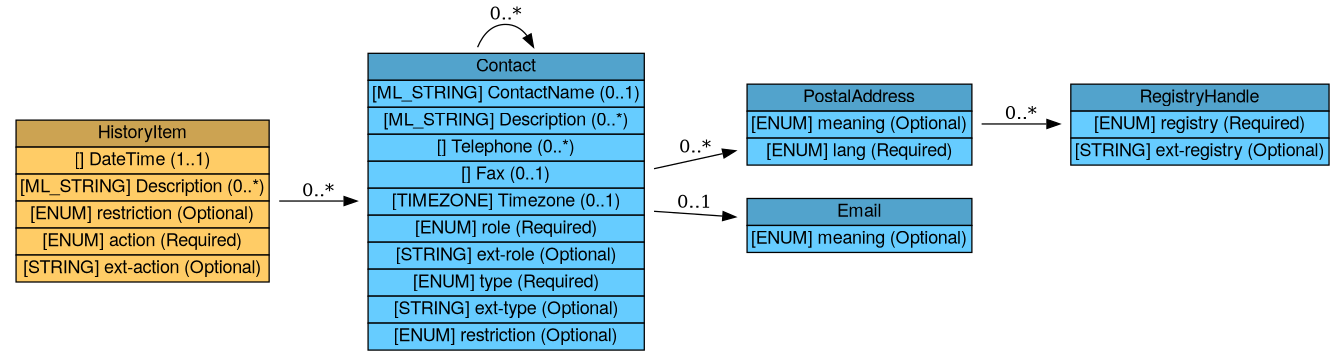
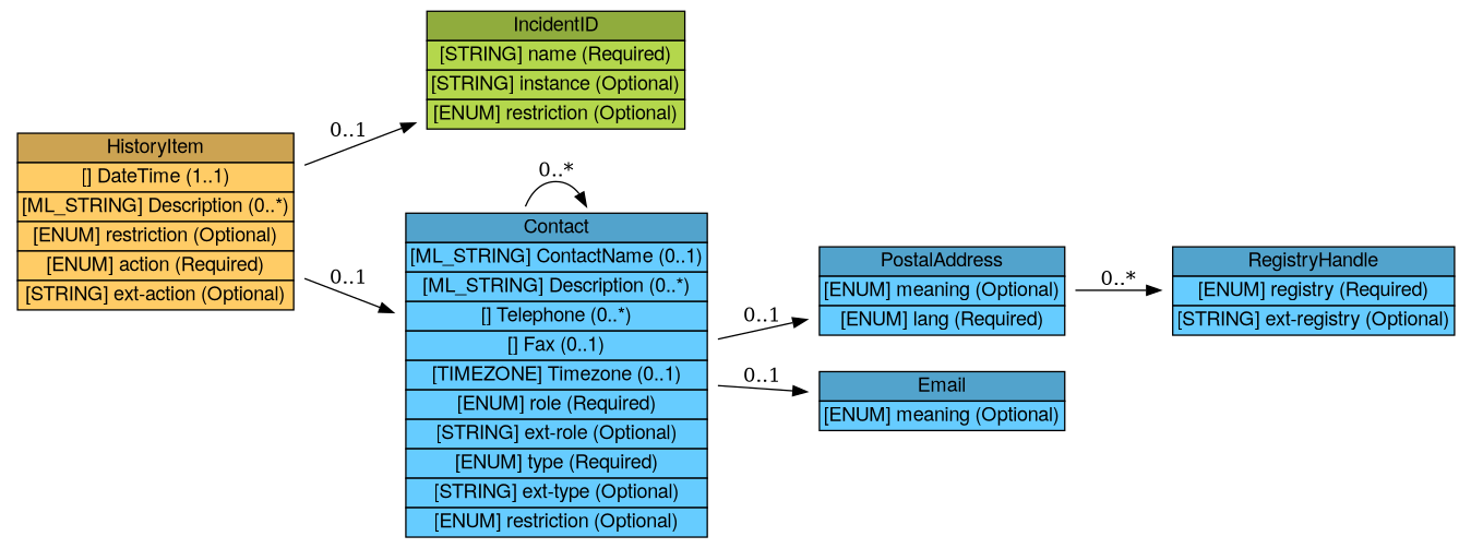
  digraph {
    rankdir=LR
    node [shape=plaintext]
    n1 [height=1.8611 label=<<table BORDER="0" CELLBORDER="1" CELLSPACING="0"> <tr> <td BGCOLOR="#cca352" HREF="/idmef_parser/IODEFv1/HistoryItem.html" TITLE="The HistoryItem class is an entry in the History (Section 3.11) log that documents a particular action or event that occurred in the course of handling the incident. The details of the entry are a free-form description, but each can be categorized with the type attribute. "><FONT FACE="Nimbus Sans L">HistoryItem</FONT></td> </tr>" %<tr><td BGCOLOR="#FFCC66"  HREF="/idmef_parser/IODEFv1/HistoryItem.html" TITLE="Timestamp of this entry in the history log (e.g., when the action described in the Description was taken)."><FONT FACE="Nimbus Sans L">[] DateTime (1..1)</FONT></td></tr>%<tr><td BGCOLOR="#FFCC66"  HREF="/idmef_parser/IODEFv1/HistoryItem.html" TITLE="A free-form textual description of the action or event."><FONT FACE="Nimbus Sans L">[ML_STRING] Description (0..*)</FONT></td></tr>%<tr><td BGCOLOR="#FFCC66"  HREF="/idmef_parser/IODEFv1/HistoryItem.html" TITLE="This attribute has been defined in Section 3.2."><FONT FACE="Nimbus Sans L">[ENUM] restriction (Optional)</FONT></td></tr>%<tr><td BGCOLOR="#FFCC66"  HREF="/idmef_parser/IODEFv1/HistoryItem.html" TITLE="Classifies a performed action or occurrence documented in this history log entry.  As activity will likely have been instigated either through a previously conveyed expectation or internal investigation, this attribute is identical to the category attribute of the Expectation class.  The difference is only one of tense.  When an action is in this class, it has been completed.  See Section 3.13."><FONT FACE="Nimbus Sans L">[ENUM] action (Required)</FONT></td></tr>%<tr><td BGCOLOR="#FFCC66"  HREF="/idmef_parser/IODEFv1/HistoryItem.html" TITLE="A means by which to extend the action attribute.  See Section 5.1."><FONT FACE="Nimbus Sans L">[STRING] ext-action (Optional)</FONT></td></tr>%</table>> width=2.9444]
+   n2 [height=1.2778 label=<<table BORDER="0" CELLBORDER="1" CELLSPACING="0"> <tr> <td BGCOLOR="#90ac3d" HREF="/idmef_parser/IODEFv1/IncidentID.html" TITLE="The IncidentID class represents an incident tracking number that is unique in the context of the CSIRT and identifies the activity characterized in an IODEF Document. This identifier would serve as an index into the CSIRT incident handling system. The combination of the name attribute and the string in the element content MUST be a globally unique identifier describing the activity. Documents generated by a given CSIRT MUST NOT reuse the same value unless they are referencing the same incident. "><FONT FACE="Nimbus Sans L">IncidentID</FONT></td> </tr>" %<tr><td BGCOLOR="#b4d74c"  HREF="/idmef_parser/IODEFv1/IncidentID.html" TITLE="An identifier describing the CSIRT that created the document.  In order to have a globally unique CSIRT name, the fully qualified domain name associated with the CSIRT MUST be used."><FONT FACE="Nimbus Sans L">[STRING] name (Required)</FONT></td></tr>%<tr><td BGCOLOR="#b4d74c"  HREF="/idmef_parser/IODEFv1/IncidentID.html" TITLE="An identifier referencing a subset of the named incident."><FONT FACE="Nimbus Sans L">[STRING] instance (Optional)</FONT></td></tr>%<tr><td BGCOLOR="#b4d74c"  HREF="/idmef_parser/IODEFv1/IncidentID.html" TITLE="This attribute has been defined in Section 3.2."><FONT FACE="Nimbus Sans L">[ENUM] restriction (Optional)</FONT></td></tr>%</table>> width=2.7639]
    n3 [height=3.3194 label=<<table BORDER="0" CELLBORDER="1" CELLSPACING="0"> <tr> <td BGCOLOR="#52a3cc" HREF="/idmef_parser/IODEFv1/Contact.html" TITLE="The Contact class describes contact information for organizations and personnel involved in the incident. This class allows for the naming of the involved party, specifying contact information for them, and identifying their role in the incident. "><FONT FACE="Nimbus Sans L">Contact</FONT></td> </tr>" %<tr><td BGCOLOR="#66CCFF"  HREF="/idmef_parser/IODEFv1/Contact.html" TITLE="The name of the contact.  The contact may either be an organization or a person.  The type attribute disambiguates the semantics."><FONT FACE="Nimbus Sans L">[ML_STRING] ContactName (0..1)</FONT></td></tr>%<tr><td BGCOLOR="#66CCFF"  HREF="/idmef_parser/IODEFv1/Contact.html" TITLE="A free-form description of this contact.  In the case of a person, this is often the organizational title of the individual."><FONT FACE="Nimbus Sans L">[ML_STRING] Description (0..*)</FONT></td></tr>%<tr><td BGCOLOR="#66CCFF"  HREF="/idmef_parser/IODEFv1/Contact.html" TITLE="The telephone number of the contact."><FONT FACE="Nimbus Sans L">[] Telephone (0..*)</FONT></td></tr>%<tr><td BGCOLOR="#66CCFF"  HREF="/idmef_parser/IODEFv1/Contact.html" TITLE="The facsimile telephone number of the contact."><FONT FACE="Nimbus Sans L">[] Fax (0..1)</FONT></td></tr>%<tr><td BGCOLOR="#66CCFF"  HREF="/idmef_parser/IODEFv1/Contact.html" TITLE="The timezone in which the contact resides formatted according to Section 2.9."><FONT FACE="Nimbus Sans L">[TIMEZONE] Timezone (0..1)</FONT></td></tr>%<tr><td BGCOLOR="#66CCFF"  HREF="/idmef_parser/IODEFv1/Contact.html" TITLE="Indicates the role the contact fulfills.  This attribute is defined as an enumerated list:"><FONT FACE="Nimbus Sans L">[ENUM] role (Required)</FONT></td></tr>%<tr><td BGCOLOR="#66CCFF"  HREF="/idmef_parser/IODEFv1/Contact.html" TITLE="A means by which to extend the role attribute. See Section 5.1."><FONT FACE="Nimbus Sans L">[STRING] ext-role (Optional)</FONT></td></tr>%<tr><td BGCOLOR="#66CCFF"  HREF="/idmef_parser/IODEFv1/Contact.html" TITLE="Indicates the type of contact being described. This attribute is defined as an enumerated list:"><FONT FACE="Nimbus Sans L">[ENUM] type (Required)</FONT></td></tr>%<tr><td BGCOLOR="#66CCFF"  HREF="/idmef_parser/IODEFv1/Contact.html" TITLE="A means by which to extend the type attribute. See Section 5.1."><FONT FACE="Nimbus Sans L">[STRING] ext-type (Optional)</FONT></td></tr>%<tr><td BGCOLOR="#66CCFF"  HREF="/idmef_parser/IODEFv1/Contact.html" TITLE="This attribute is defined in Section 3.2."><FONT FACE="Nimbus Sans L">[ENUM] restriction (Optional)</FONT></td></tr>%</table>> width=3.1944]
    n4 [height=0.98611 label=<<table BORDER="0" CELLBORDER="1" CELLSPACING="0"> <tr> <td BGCOLOR="#52a3cc" HREF="/idmef_parser/IODEFv1/PostalAddress.html" TITLE="The PostalAddress class specifies a postal address formatted according to the POSTAL data type (Section 2.11). "><FONT FACE="Nimbus Sans L">PostalAddress</FONT></td> </tr>" %<tr><td BGCOLOR="#66CCFF"  HREF="/idmef_parser/IODEFv1/PostalAddress.html" TITLE="A free-form description of the element content."><FONT FACE="Nimbus Sans L">[ENUM] meaning (Optional)</FONT></td></tr>%<tr><td BGCOLOR="#66CCFF"  HREF="/idmef_parser/IODEFv1/PostalAddress.html" TITLE="A valid language code per RFC 4646 [7] constrained by the definition of &quot;xs:language&quot;.  The interpretation of this code is described in Section 6."><FONT FACE="Nimbus Sans L">[ENUM] lang (Required)</FONT></td></tr>%</table>> width=2.6528]
    n5 [height=0.69444 label=<<table BORDER="0" CELLBORDER="1" CELLSPACING="0"> <tr> <td BGCOLOR="#52a3cc" HREF="/idmef_parser/IODEFv1/Email.html" TITLE="The Email class specifies an email address formatted according to EMAIL data type (Section 2.14). "><FONT FACE="Nimbus Sans L">Email</FONT></td> </tr>" %<tr><td BGCOLOR="#66CCFF"  HREF="/idmef_parser/IODEFv1/Email.html" TITLE="A free-form description of the element content (e.g., hours of coverage for a given number)."><FONT FACE="Nimbus Sans L">[ENUM] meaning (Optional)</FONT></td></tr>%</table>> width=2.6528]
    n6 [height=0.98611 label=<<table BORDER="0" CELLBORDER="1" CELLSPACING="0"> <tr> <td BGCOLOR="#52a3cc" HREF="/idmef_parser/IODEFv1/RegistryHandle.html" TITLE="The RegistryHandle class represents a handle into an Internet registry or community-specific database. The handle is specified in the element content and the type attribute specifies the database. "><FONT FACE="Nimbus Sans L">RegistryHandle</FONT></td> </tr>" %<tr><td BGCOLOR="#66CCFF"  HREF="/idmef_parser/IODEFv1/RegistryHandle.html" TITLE="The database to which the handle belongs.  The default value is &#39;local&#39;.  The possible values are:"><FONT FACE="Nimbus Sans L">[ENUM] registry (Required)</FONT></td></tr>%<tr><td BGCOLOR="#66CCFF"  HREF="/idmef_parser/IODEFv1/RegistryHandle.html" TITLE="A means by which to extend the registry attribute.  See Section 5.1."><FONT FACE="Nimbus Sans L">[STRING] ext-registry (Optional)</FONT></td></tr>%</table>> width=2.9861]
-   n1 -> n3 [label="0..*"]
+   n1 -> n2 [label="0..1"]
+   n1 -> n3 [label="0..1"]
    n3 -> n3 [label="0..*"]
-   n3 -> n4 [label="0..*"]
+   n3 -> n4 [label="0..1"]
    n3 -> n5 [label="0..1"]
    n4 -> n6 [label="0..*"]
  }
